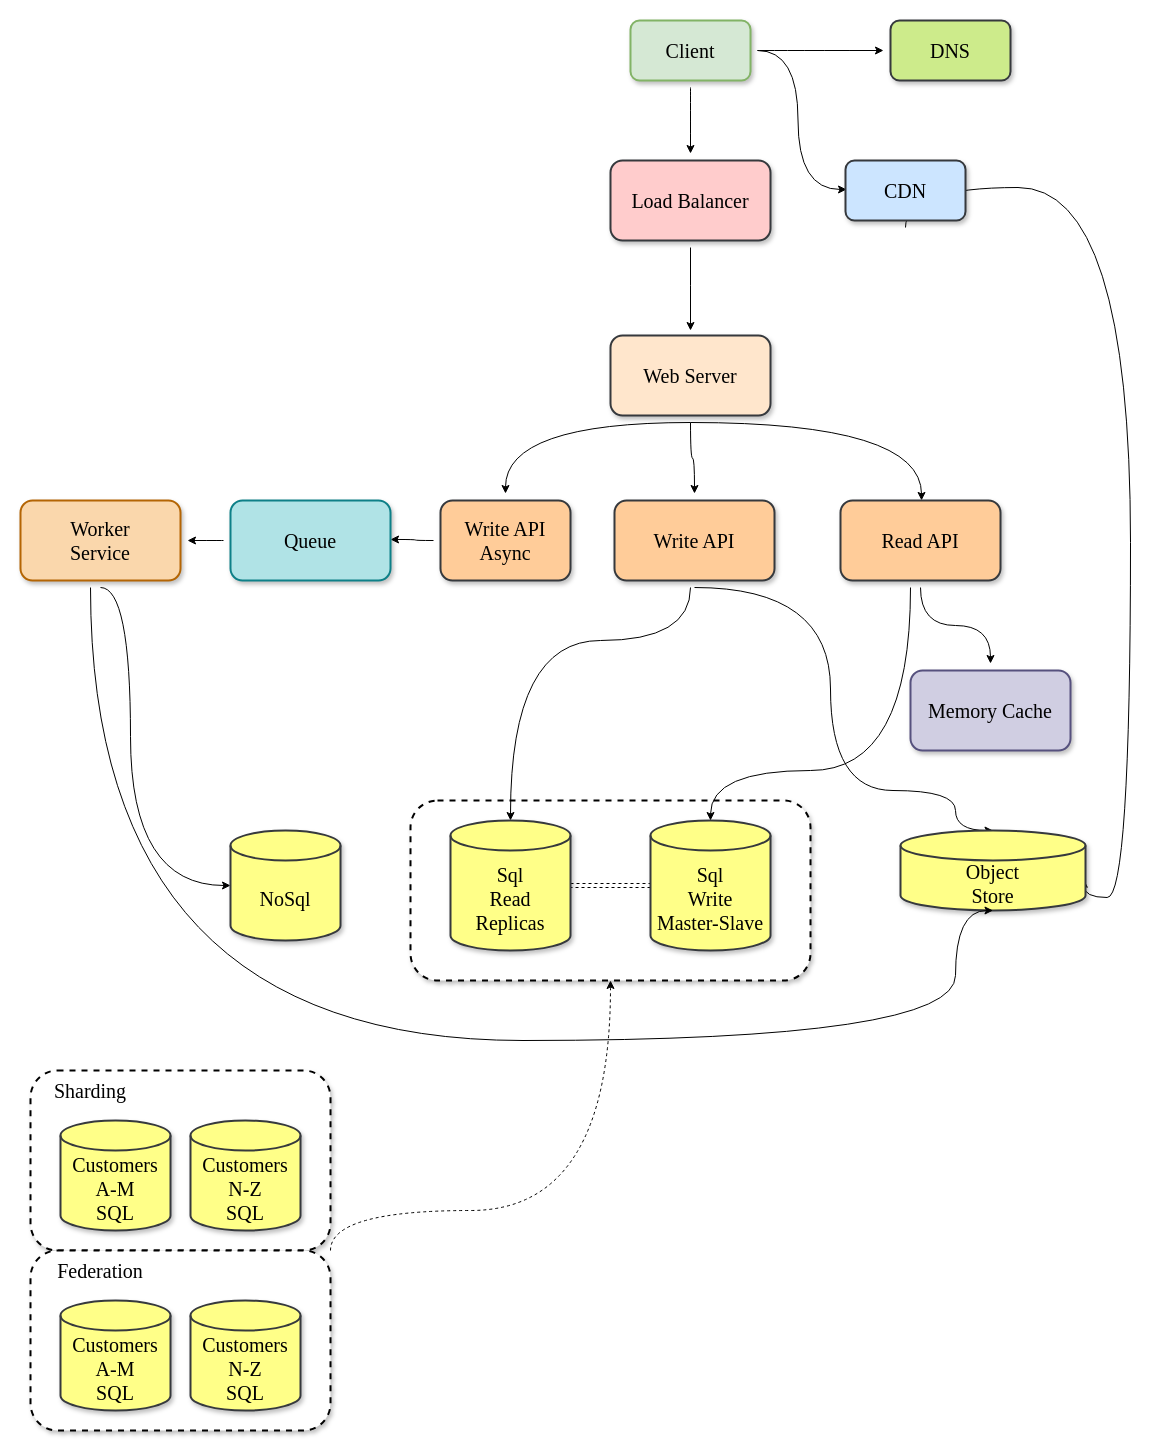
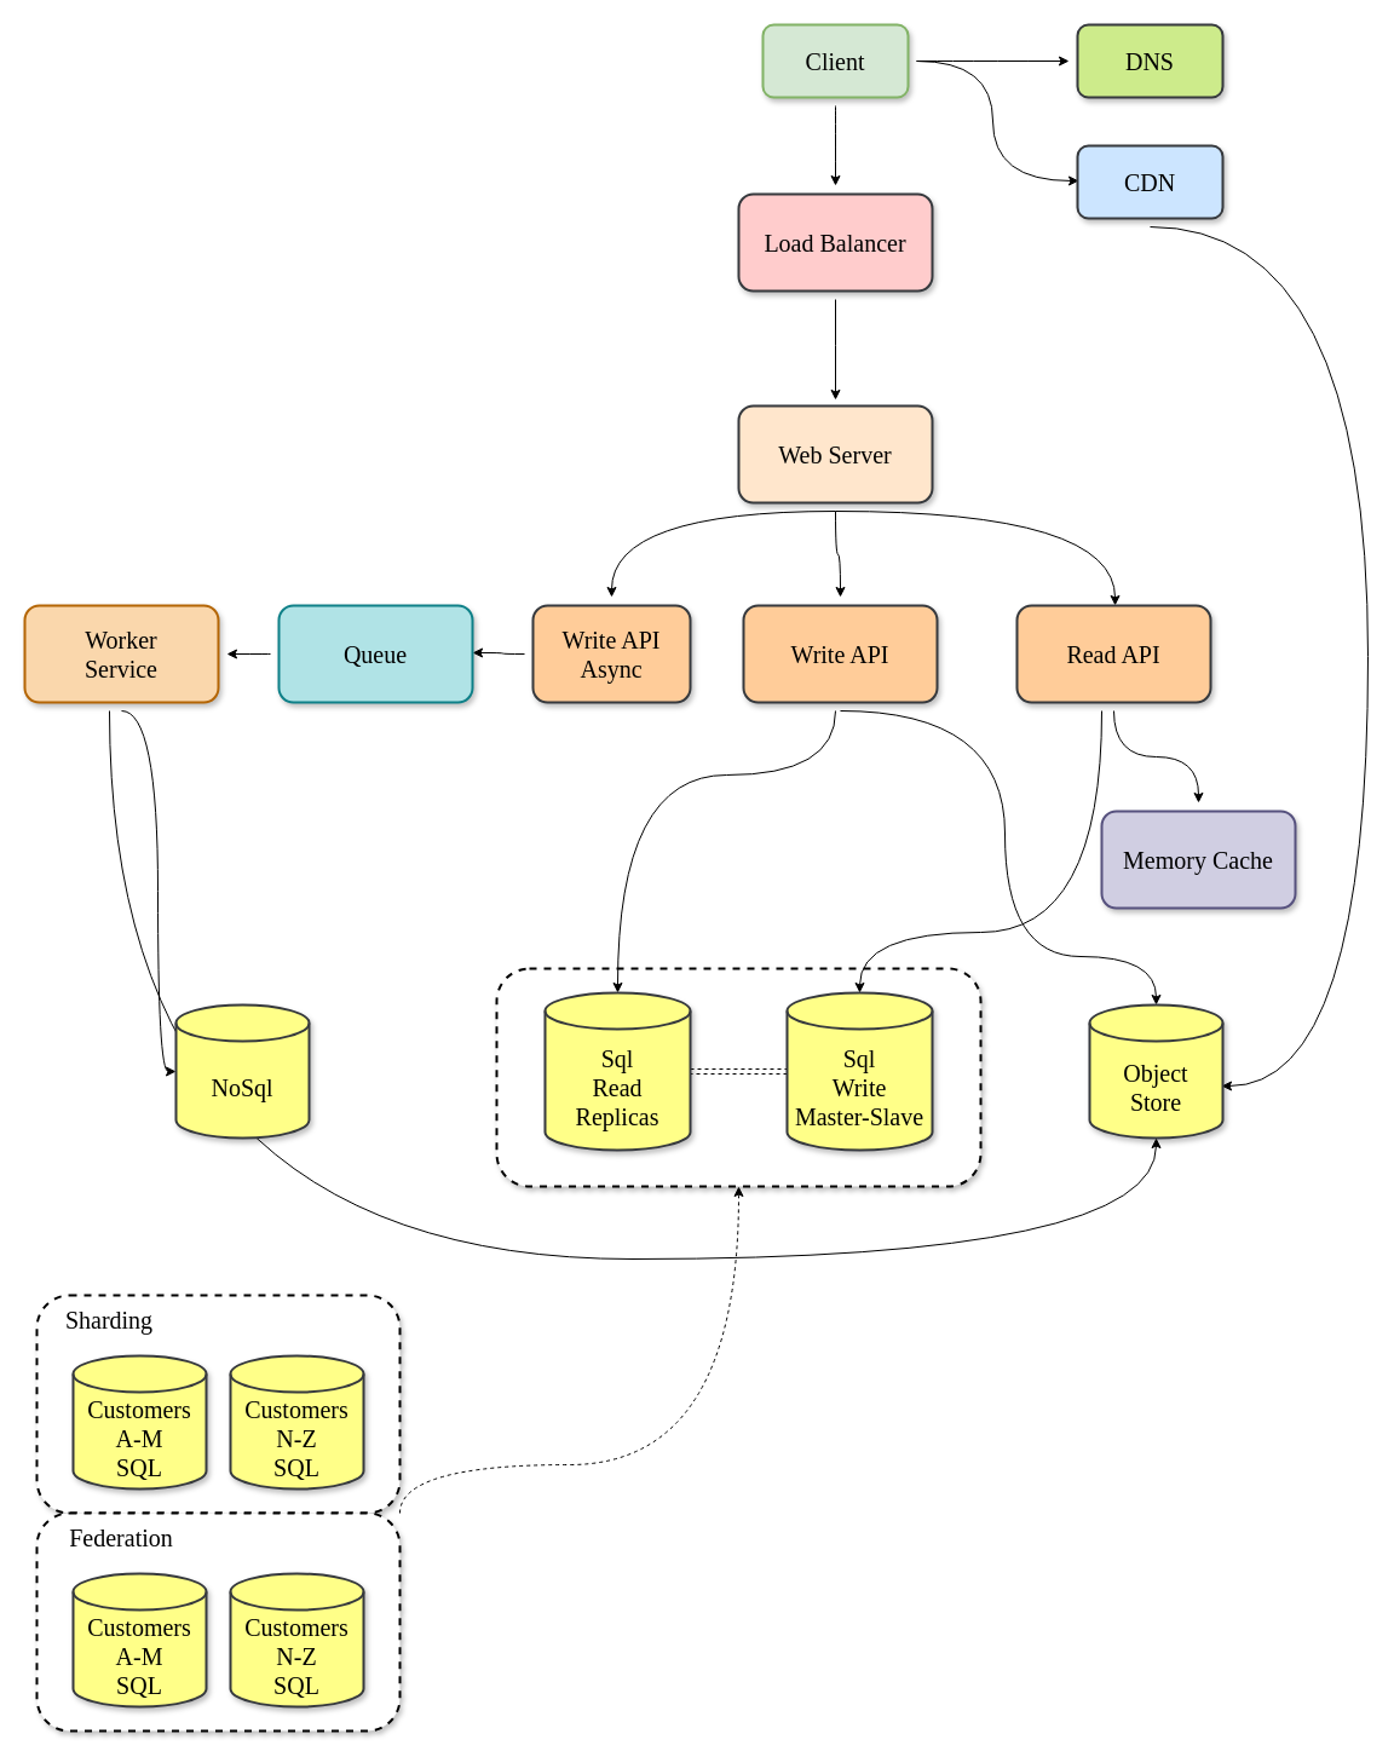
  <mxCell id="0" />
  <mxCell id="1" parent="0" />
  <mxCell id="2" style="edgeStyle=orthogonalEdgeStyle;curved=1;rounded=1;orthogonalLoop=1;jettySize=auto;html=1;exitX=1;exitY=1;exitDx=0;exitDy=0;entryX=0.5;entryY=1;entryDx=0;entryDy=0;fontFamily=Comic Sans MS;fontSize=20;dashed=1;" edge="1" parent="1" source="3" target="4"><mxGeometry relative="1" as="geometry"><Array as="points"><mxPoint x="330" y="1210" /><mxPoint x="610" y="1210" /></Array></mxGeometry></mxCell>
  <mxCell id="3" value="" style="rounded=1;whiteSpace=wrap;html=1;shadow=1;glass=0;dashed=1;strokeWidth=2;fontFamily=Comic Sans MS;fontSize=20;" vertex="1" parent="1"><mxGeometry x="30" y="1070" width="300" height="180" as="geometry" /></mxCell>
  <mxCell id="4" value="" style="rounded=1;whiteSpace=wrap;html=1;shadow=1;glass=0;strokeWidth=2;fontFamily=Comic Sans MS;fontSize=20;dashed=1;" vertex="1" parent="1"><mxGeometry x="410" y="800" width="400" height="180" as="geometry" /></mxCell>
  <mxCell id="5" value="" style="edgeStyle=orthogonalEdgeStyle;curved=1;rounded=1;orthogonalLoop=1;jettySize=auto;html=1;" edge="1" parent="1" source="8" target="9"><mxGeometry relative="1" as="geometry" /></mxCell>
  <mxCell id="6" style="edgeStyle=orthogonalEdgeStyle;curved=1;rounded=1;orthogonalLoop=1;jettySize=auto;html=1;exitX=1;exitY=0.5;exitDx=0;exitDy=0;entryX=0.06;entryY=0.486;entryDx=0;entryDy=0;entryPerimeter=0;" edge="1" parent="1" source="8" target="11"><mxGeometry relative="1" as="geometry" /></mxCell>
  <mxCell id="7" value="" style="edgeStyle=orthogonalEdgeStyle;curved=1;rounded=1;orthogonalLoop=1;jettySize=auto;html=1;" edge="1" parent="1" source="8" target="13"><mxGeometry relative="1" as="geometry" /></mxCell>
  <mxCell id="8" value="&lt;font style=&quot;font-size: 20px&quot;&gt;Client&lt;/font&gt;" style="rounded=1;whiteSpace=wrap;html=1;fontFamily=Comic Sans MS;glass=0;strokeWidth=2;perimeterSpacing=7;shadow=1;fillColor=#d5e8d4;strokeColor=#82b366;" vertex="1" parent="1"><mxGeometry x="630" y="20" width="120" height="60" as="geometry" /></mxCell>
  <mxCell id="9" value="&lt;font style=&quot;font-size: 20px&quot;&gt;DNS&lt;/font&gt;" style="rounded=1;whiteSpace=wrap;html=1;fontFamily=Comic Sans MS;glass=0;strokeWidth=2;perimeterSpacing=7;shadow=1;fillColor=#cdeb8b;strokeColor=#36393d;" vertex="1" parent="1"><mxGeometry x="890" y="20" width="120" height="60" as="geometry" /></mxCell>
  <mxCell id="10" style="edgeStyle=orthogonalEdgeStyle;curved=1;rounded=1;orthogonalLoop=1;jettySize=auto;html=1;exitX=0.5;exitY=1;exitDx=0;exitDy=0;entryX=0.991;entryY=0.609;entryDx=0;entryDy=0;entryPerimeter=0;fontFamily=Comic Sans MS;fontSize=20;" edge="1" parent="1" source="11" target="27"><mxGeometry relative="1" as="geometry"><Array as="points"><mxPoint x="1130" y="187" /><mxPoint x="1130" y="897" /></Array></mxGeometry></mxCell>
- <mxCell id="11" value="&lt;font style=&quot;font-size: 20px&quot;&gt;CDN&lt;/font&gt;" style="rounded=1;whiteSpace=wrap;html=1;fontFamily=Comic Sans MS;glass=0;strokeWidth=2;perimeterSpacing=7;shadow=1;fillColor=#cce5ff;strokeColor=#36393d;" vertex="1" parent="1"><mxGeometry x="845" y="160" width="120" height="60" as="geometry" /></mxCell>
+ <mxCell id="11" value="&lt;font style=&quot;font-size: 20px&quot;&gt;CDN&lt;/font&gt;" style="rounded=1;whiteSpace=wrap;html=1;fontFamily=Comic Sans MS;glass=0;strokeWidth=2;perimeterSpacing=7;shadow=1;fillColor=#cce5ff;strokeColor=#36393d;" vertex="1" parent="1"><mxGeometry x="890" y="120" width="120" height="60" as="geometry" /></mxCell>
  <mxCell id="12" style="edgeStyle=orthogonalEdgeStyle;curved=1;rounded=1;orthogonalLoop=1;jettySize=auto;html=1;exitX=0.5;exitY=1;exitDx=0;exitDy=0;" edge="1" parent="1" source="13"><mxGeometry relative="1" as="geometry"><mxPoint x="690" y="330" as="targetPoint" /></mxGeometry></mxCell>
  <mxCell id="13" value="&lt;span style=&quot;font-size: 20px&quot;&gt;Load Balancer&lt;/span&gt;" style="rounded=1;whiteSpace=wrap;html=1;fontFamily=Comic Sans MS;glass=0;strokeWidth=2;perimeterSpacing=7;shadow=1;fillColor=#ffcccc;strokeColor=#36393d;" vertex="1" parent="1"><mxGeometry x="610" y="160" width="160" height="80" as="geometry" /></mxCell>
  <mxCell id="14" style="edgeStyle=orthogonalEdgeStyle;curved=1;rounded=1;orthogonalLoop=1;jettySize=auto;html=1;exitX=0.5;exitY=1;exitDx=0;exitDy=0;fontFamily=Comic Sans MS;fontSize=20;" edge="1" parent="1" source="17" target="19"><mxGeometry relative="1" as="geometry" /></mxCell>
  <mxCell id="15" style="edgeStyle=orthogonalEdgeStyle;curved=1;rounded=1;orthogonalLoop=1;jettySize=auto;html=1;exitX=0.5;exitY=1;exitDx=0;exitDy=0;fontFamily=Comic Sans MS;fontSize=20;" edge="1" parent="1" source="17" target="22"><mxGeometry relative="1" as="geometry" /></mxCell>
  <mxCell id="16" style="edgeStyle=orthogonalEdgeStyle;curved=1;rounded=1;orthogonalLoop=1;jettySize=auto;html=1;exitX=0.5;exitY=1;exitDx=0;exitDy=0;entryX=0.506;entryY=0.074;entryDx=0;entryDy=0;entryPerimeter=0;fontFamily=Comic Sans MS;fontSize=20;" edge="1" parent="1" source="17" target="30"><mxGeometry relative="1" as="geometry" /></mxCell>
  <mxCell id="17" value="&lt;span style=&quot;font-size: 20px&quot;&gt;Web Server&lt;/span&gt;" style="rounded=1;whiteSpace=wrap;html=1;fontFamily=Comic Sans MS;glass=0;strokeWidth=2;perimeterSpacing=7;shadow=1;fillColor=#ffe6cc;strokeColor=#36393d;" vertex="1" parent="1"><mxGeometry x="610" y="335" width="160" height="80" as="geometry" /></mxCell>
  <mxCell id="18" style="edgeStyle=orthogonalEdgeStyle;curved=1;rounded=1;orthogonalLoop=1;jettySize=auto;html=1;exitX=0;exitY=0.5;exitDx=0;exitDy=0;entryX=0.96;entryY=0.489;entryDx=0;entryDy=0;entryPerimeter=0;fontFamily=Comic Sans MS;fontSize=20;" edge="1" parent="1" source="19" target="32"><mxGeometry relative="1" as="geometry" /></mxCell>
  <mxCell id="19" value="&lt;span style=&quot;font-size: 20px&quot;&gt;Write API&lt;br&gt;Async&lt;/span&gt;" style="rounded=1;whiteSpace=wrap;html=1;fontFamily=Comic Sans MS;glass=0;strokeWidth=2;perimeterSpacing=7;shadow=1;fillColor=#ffcc99;strokeColor=#36393d;" vertex="1" parent="1"><mxGeometry x="440" y="500" width="130" height="80" as="geometry" /></mxCell>
  <mxCell id="20" style="edgeStyle=orthogonalEdgeStyle;curved=1;rounded=1;orthogonalLoop=1;jettySize=auto;html=1;entryX=0.5;entryY=0;entryDx=0;entryDy=0;entryPerimeter=0;fontFamily=Comic Sans MS;fontSize=20;" edge="1" parent="1" source="22" target="25"><mxGeometry relative="1" as="geometry"><Array as="points"><mxPoint x="690" y="640" /><mxPoint x="510" y="640" /></Array></mxGeometry></mxCell>
  <mxCell id="21" style="edgeStyle=orthogonalEdgeStyle;curved=1;rounded=1;orthogonalLoop=1;jettySize=auto;html=1;exitX=0.5;exitY=1;exitDx=0;exitDy=0;entryX=0.5;entryY=0;entryDx=0;entryDy=0;entryPerimeter=0;fontFamily=Comic Sans MS;fontSize=20;" edge="1" parent="1" source="22" target="27"><mxGeometry relative="1" as="geometry"><Array as="points"><mxPoint x="830" y="587" /><mxPoint x="830" y="790" /><mxPoint x="955" y="790" /></Array></mxGeometry></mxCell>
  <mxCell id="22" value="&lt;span style=&quot;font-size: 20px&quot;&gt;Write API&lt;/span&gt;" style="rounded=1;whiteSpace=wrap;html=1;fontFamily=Comic Sans MS;glass=0;strokeWidth=2;perimeterSpacing=7;shadow=1;fillColor=#ffcc99;strokeColor=#36393d;" vertex="1" parent="1"><mxGeometry x="614" y="500" width="160" height="80" as="geometry" /></mxCell>
  <mxCell id="23" value="&lt;span style=&quot;font-size: 20px&quot;&gt;Memory Cache&lt;br&gt;&lt;/span&gt;" style="rounded=1;whiteSpace=wrap;html=1;fontFamily=Comic Sans MS;glass=0;strokeWidth=2;perimeterSpacing=7;shadow=1;fillColor=#d0cee2;strokeColor=#56517e;" vertex="1" parent="1"><mxGeometry x="910" y="670" width="160" height="80" as="geometry" /></mxCell>
  <mxCell id="24" style="edgeStyle=orthogonalEdgeStyle;curved=1;rounded=1;orthogonalLoop=1;jettySize=auto;html=1;exitX=1;exitY=0.5;exitDx=0;exitDy=0;exitPerimeter=0;entryX=0;entryY=0.5;entryDx=0;entryDy=0;entryPerimeter=0;fontFamily=Comic Sans MS;fontSize=20;shape=link;dashed=1;" edge="1" parent="1" source="25" target="26"><mxGeometry relative="1" as="geometry" /></mxCell>
  <mxCell id="25" value="Sql&lt;br&gt;Read&lt;br&gt;Replicas" style="shape=cylinder3;whiteSpace=wrap;html=1;boundedLbl=1;backgroundOutline=1;size=15;rounded=1;shadow=1;glass=0;strokeWidth=2;fontFamily=Comic Sans MS;fontSize=20;fillColor=#ffff88;strokeColor=#36393d;" vertex="1" parent="1"><mxGeometry x="450" y="820" width="120" height="130" as="geometry" /></mxCell>
  <mxCell id="26" value="Sql&lt;br&gt;Write&lt;br&gt;Master-Slave" style="shape=cylinder3;whiteSpace=wrap;html=1;boundedLbl=1;backgroundOutline=1;size=15;rounded=1;shadow=1;glass=0;strokeWidth=2;fontFamily=Comic Sans MS;fontSize=20;fillColor=#ffff88;strokeColor=#36393d;" vertex="1" parent="1"><mxGeometry x="650" y="820" width="120" height="130" as="geometry" /></mxCell>
- <mxCell id="27" value="Object&lt;br&gt;Store" style="shape=cylinder3;whiteSpace=wrap;html=1;boundedLbl=1;backgroundOutline=1;size=15;rounded=1;shadow=1;glass=0;strokeWidth=2;fontFamily=Comic Sans MS;fontSize=20;fillColor=#ffff88;strokeColor=#36393d;" vertex="1" parent="1"><mxGeometry x="900" y="830" width="185" height="80" as="geometry" /></mxCell>
+ <mxCell id="27" value="Object&lt;br&gt;Store" style="shape=cylinder3;whiteSpace=wrap;html=1;boundedLbl=1;backgroundOutline=1;size=15;rounded=1;shadow=1;glass=0;strokeWidth=2;fontFamily=Comic Sans MS;fontSize=20;fillColor=#ffff88;strokeColor=#36393d;" vertex="1" parent="1"><mxGeometry x="900" y="830" width="110" height="110" as="geometry" /></mxCell>
  <mxCell id="28" style="edgeStyle=orthogonalEdgeStyle;curved=1;rounded=1;orthogonalLoop=1;jettySize=auto;html=1;exitX=0.5;exitY=1;exitDx=0;exitDy=0;entryX=0.5;entryY=0;entryDx=0;entryDy=0;fontFamily=Comic Sans MS;fontSize=20;" edge="1" parent="1" source="30" target="23"><mxGeometry relative="1" as="geometry" /></mxCell>
  <mxCell id="29" style="edgeStyle=orthogonalEdgeStyle;curved=1;rounded=1;orthogonalLoop=1;jettySize=auto;html=1;fontFamily=Comic Sans MS;fontSize=20;" edge="1" parent="1" source="30" target="26"><mxGeometry relative="1" as="geometry"><Array as="points"><mxPoint x="910" y="770" /><mxPoint x="710" y="770" /></Array></mxGeometry></mxCell>
  <mxCell id="30" value="&lt;span style=&quot;font-size: 20px&quot;&gt;Read API&lt;/span&gt;" style="rounded=1;whiteSpace=wrap;html=1;fontFamily=Comic Sans MS;glass=0;strokeWidth=2;perimeterSpacing=7;shadow=1;fillColor=#ffcc99;strokeColor=#36393d;" vertex="1" parent="1"><mxGeometry x="840" y="500" width="160" height="80" as="geometry" /></mxCell>
  <mxCell id="31" style="edgeStyle=orthogonalEdgeStyle;curved=1;rounded=1;orthogonalLoop=1;jettySize=auto;html=1;exitX=0;exitY=0.5;exitDx=0;exitDy=0;entryX=1;entryY=0.5;entryDx=0;entryDy=0;fontFamily=Comic Sans MS;fontSize=20;" edge="1" parent="1" source="32" target="35"><mxGeometry relative="1" as="geometry" /></mxCell>
  <mxCell id="32" value="&lt;span style=&quot;font-size: 20px&quot;&gt;Queue&lt;/span&gt;" style="rounded=1;whiteSpace=wrap;html=1;fontFamily=Comic Sans MS;glass=0;strokeWidth=2;perimeterSpacing=7;shadow=1;fillColor=#b0e3e6;strokeColor=#0e8088;" vertex="1" parent="1"><mxGeometry x="230" y="500" width="160" height="80" as="geometry" /></mxCell>
  <mxCell id="33" style="edgeStyle=orthogonalEdgeStyle;curved=1;rounded=1;orthogonalLoop=1;jettySize=auto;html=1;exitX=0.5;exitY=1;exitDx=0;exitDy=0;entryX=0;entryY=0.5;entryDx=0;entryDy=0;entryPerimeter=0;fontFamily=Comic Sans MS;fontSize=20;" edge="1" parent="1" source="35" target="36"><mxGeometry relative="1" as="geometry"><Array as="points"><mxPoint x="130" y="587" /><mxPoint x="130" y="885" /></Array></mxGeometry></mxCell>
  <mxCell id="34" style="edgeStyle=orthogonalEdgeStyle;curved=1;rounded=1;orthogonalLoop=1;jettySize=auto;html=1;entryX=0.5;entryY=1;entryDx=0;entryDy=0;entryPerimeter=0;fontFamily=Comic Sans MS;fontSize=20;" edge="1" parent="1" source="35" target="27"><mxGeometry relative="1" as="geometry"><Array as="points"><mxPoint x="90" y="1040" /><mxPoint x="955" y="1040" /></Array></mxGeometry></mxCell>
  <mxCell id="35" value="&lt;span style=&quot;font-size: 20px&quot;&gt;Worker&lt;br&gt;Service&lt;br&gt;&lt;/span&gt;" style="rounded=1;whiteSpace=wrap;html=1;fontFamily=Comic Sans MS;glass=0;strokeWidth=2;perimeterSpacing=7;shadow=1;fillColor=#fad7ac;strokeColor=#b46504;" vertex="1" parent="1"><mxGeometry x="20" y="500" width="160" height="80" as="geometry" /></mxCell>
- <mxCell id="36" value="NoSql" style="shape=cylinder3;whiteSpace=wrap;html=1;boundedLbl=1;backgroundOutline=1;size=15;rounded=1;shadow=1;glass=0;strokeWidth=2;fontFamily=Comic Sans MS;fontSize=20;fillColor=#ffff88;strokeColor=#36393d;" vertex="1" parent="1"><mxGeometry x="230" y="830" width="110" height="110" as="geometry" /></mxCell>
+ <mxCell id="36" value="NoSql" style="shape=cylinder3;whiteSpace=wrap;html=1;boundedLbl=1;backgroundOutline=1;size=15;rounded=1;shadow=1;glass=0;strokeWidth=2;fontFamily=Comic Sans MS;fontSize=20;fillColor=#ffff88;strokeColor=#36393d;" vertex="1" parent="1"><mxGeometry x="145" y="830" width="110" height="110" as="geometry" /></mxCell>
  <mxCell id="37" value="Customers&lt;br&gt;A-M&lt;br&gt;SQL" style="shape=cylinder3;whiteSpace=wrap;html=1;boundedLbl=1;backgroundOutline=1;size=15;rounded=1;shadow=1;glass=0;strokeWidth=2;fontFamily=Comic Sans MS;fontSize=20;fillColor=#ffff88;strokeColor=#36393d;" vertex="1" parent="1"><mxGeometry x="60" y="1120" width="110" height="110" as="geometry" /></mxCell>
  <mxCell id="38" value="Customers&lt;br&gt;N-Z&lt;br&gt;SQL" style="shape=cylinder3;whiteSpace=wrap;html=1;boundedLbl=1;backgroundOutline=1;size=15;rounded=1;shadow=1;glass=0;strokeWidth=2;fontFamily=Comic Sans MS;fontSize=20;fillColor=#ffff88;strokeColor=#36393d;" vertex="1" parent="1"><mxGeometry x="190" y="1120" width="110" height="110" as="geometry" /></mxCell>
  <mxCell id="39" value="Sharding" style="text;html=1;strokeColor=none;fillColor=none;align=center;verticalAlign=middle;whiteSpace=wrap;rounded=0;shadow=1;glass=0;dashed=1;fontFamily=Comic Sans MS;fontSize=20;" vertex="1" parent="1"><mxGeometry x="70" y="1080" width="40" height="20" as="geometry" /></mxCell>
  <mxCell id="40" value="" style="rounded=1;whiteSpace=wrap;html=1;shadow=1;glass=0;dashed=1;strokeWidth=2;fontFamily=Comic Sans MS;fontSize=20;" vertex="1" parent="1"><mxGeometry x="30" y="1250" width="300" height="180" as="geometry" /></mxCell>
  <mxCell id="41" value="Customers&lt;br&gt;A-M&lt;br&gt;SQL" style="shape=cylinder3;whiteSpace=wrap;html=1;boundedLbl=1;backgroundOutline=1;size=15;rounded=1;shadow=1;glass=0;strokeWidth=2;fontFamily=Comic Sans MS;fontSize=20;fillColor=#ffff88;strokeColor=#36393d;" vertex="1" parent="1"><mxGeometry x="60" y="1300" width="110" height="110" as="geometry" /></mxCell>
  <mxCell id="42" value="Customers&lt;br&gt;N-Z&lt;br&gt;SQL" style="shape=cylinder3;whiteSpace=wrap;html=1;boundedLbl=1;backgroundOutline=1;size=15;rounded=1;shadow=1;glass=0;strokeWidth=2;fontFamily=Comic Sans MS;fontSize=20;fillColor=#ffff88;strokeColor=#36393d;" vertex="1" parent="1"><mxGeometry x="190" y="1300" width="110" height="110" as="geometry" /></mxCell>
  <mxCell id="43" value="Federation" style="text;html=1;strokeColor=none;fillColor=none;align=center;verticalAlign=middle;whiteSpace=wrap;rounded=0;shadow=1;glass=0;dashed=1;fontFamily=Comic Sans MS;fontSize=20;" vertex="1" parent="1"><mxGeometry x="80" y="1260" width="40" height="20" as="geometry" /></mxCell>
